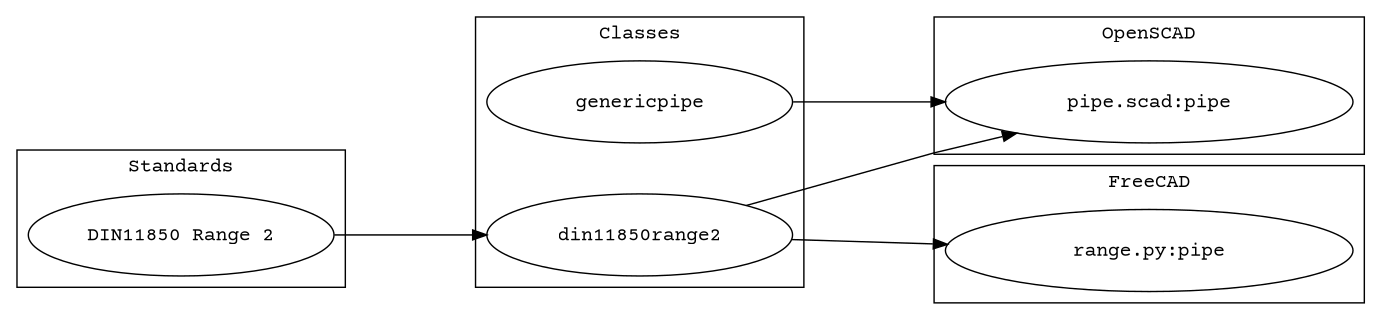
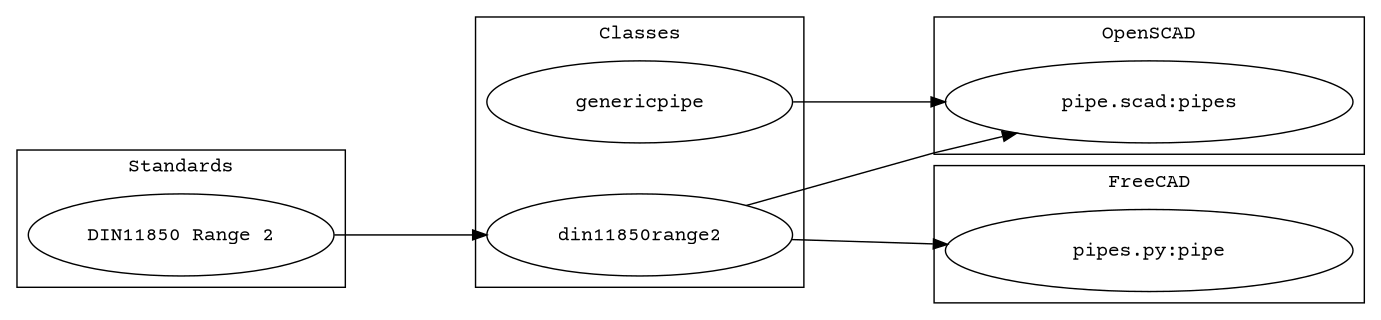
  digraph {
    fontname="Courier Prime"
    nodesep=0.5
    rankdir=LR
    ranksep=1.5
    splines=polyline
    node [fixedsize=true fontname="Courier Prime"]
    edge [fontname="Courier Prime"]
    genericpipe [height=0.8 width=3]
    din11850range2 [height=0.8 width=3]
    "DIN11850 Range 2" [height=0.8 width=3]
-   "pipes.py:pipe" [height=0.8 width=4 label="range.py:pipe"]
-   "pipe.scad:pipe" [height=0.8 width=4]
+   "pipes.py:pipe" [height=0.8 width=4]
+   "pipe.scad:pipe" [height=0.8 width=4 label="pipe.scad:pipes"]
    subgraph cluster_1 {
      label=Classes
      genericpipe
      din11850range2
    }
    subgraph cluster_2 {
      label=Standards
      "DIN11850 Range 2"
    }
    subgraph cluster_3 {
      label=FreeCAD
      "pipes.py:pipe"
    }
    subgraph cluster_4 {
      label=OpenSCAD
      "pipe.scad:pipe"
    }
    genericpipe -> "pipe.scad:pipe"
    din11850range2 -> "pipes.py:pipe"
    din11850range2 -> "pipe.scad:pipe"
    "DIN11850 Range 2" -> din11850range2
  }
